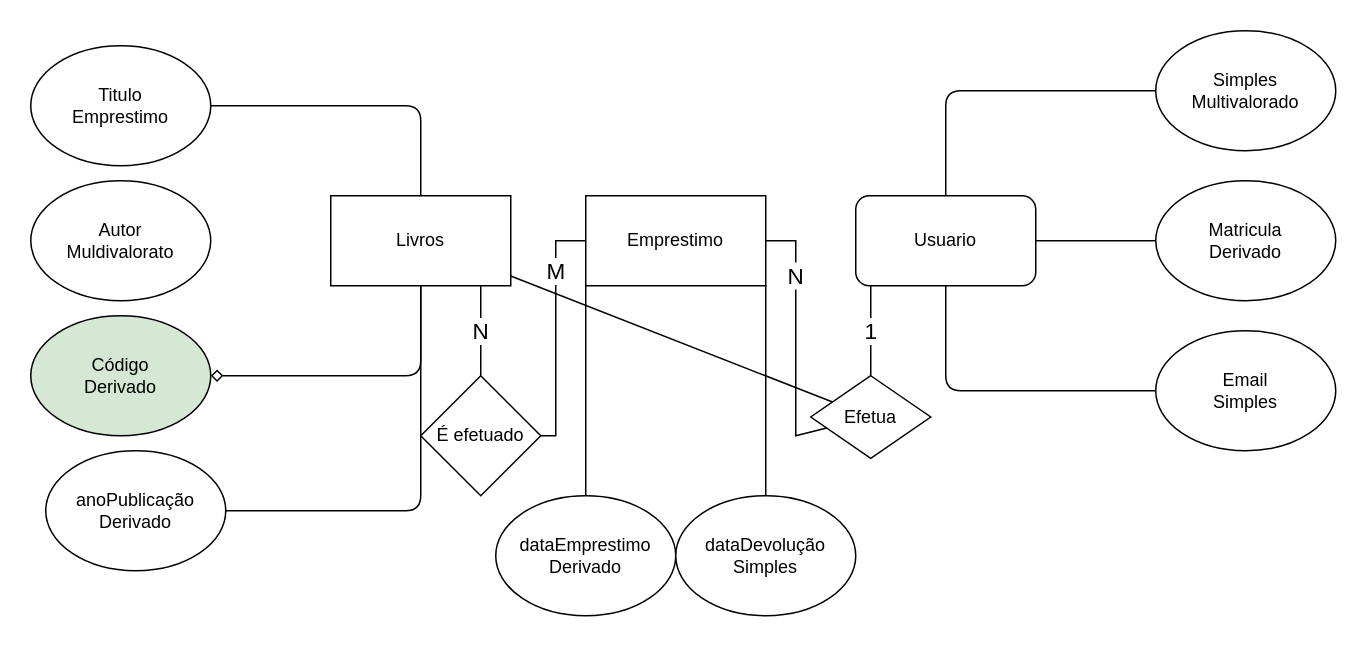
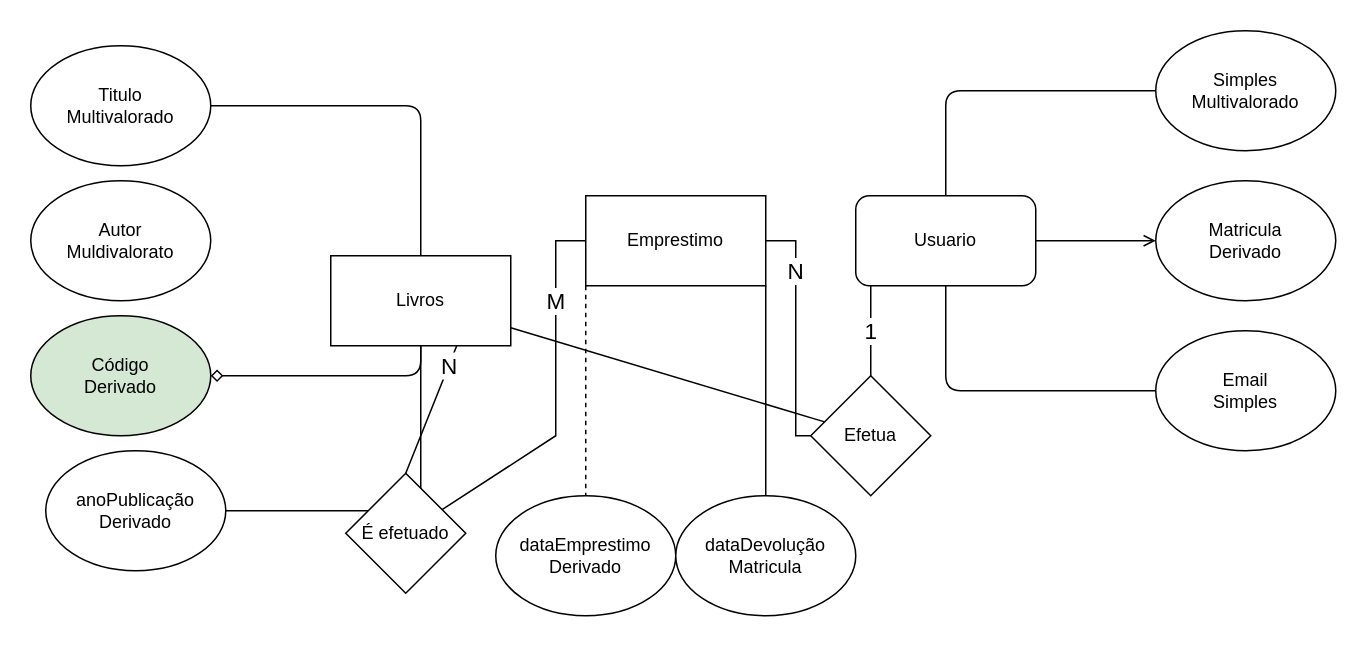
  <mxCell id="0" />
  <mxCell id="1" parent="0" />
- <mxCell id="2" style="edgeStyle=none;html=1;entryX=0.5;entryY=0;entryDx=0;entryDy=0;endArrow=none;endFill=0;" edge="1" parent="1" source="4" target="22"><mxGeometry relative="1" as="geometry"><Array as="points"><mxPoint x="390" y="190" /></Array></mxGeometry></mxCell>
+ <mxCell id="2" style="edgeStyle=none;html=1;entryX=0.5;entryY=0;entryDx=0;entryDy=0;endArrow=none;endFill=0;dashed=1;" edge="1" parent="1" source="4" target="22"><mxGeometry relative="1" as="geometry"><Array as="points"><mxPoint x="390" y="190" /></Array></mxGeometry></mxCell>
  <mxCell id="3" style="edgeStyle=none;html=1;entryX=0.5;entryY=0;entryDx=0;entryDy=0;endArrow=none;endFill=0;" edge="1" parent="1" source="4" target="23"><mxGeometry relative="1" as="geometry"><Array as="points"><mxPoint x="510" y="190" /></Array></mxGeometry></mxCell>
  <mxCell id="4" value="Emprestimo" style="rounded=0;whiteSpace=wrap;html=1;" vertex="1" parent="1"><mxGeometry x="390" y="130" width="120" height="60" as="geometry" /></mxCell>
- <mxCell id="5" style="edgeStyle=none;html=1;entryX=0;entryY=0.5;entryDx=0;entryDy=0;endArrow=none;endFill=0;" edge="1" parent="1" source="9" target="16"><mxGeometry relative="1" as="geometry" /></mxCell>
+ <mxCell id="5" style="edgeStyle=none;html=1;entryX=0;entryY=0.5;entryDx=0;entryDy=0;endArrow=open;endFill=0;" edge="1" parent="1" source="9" target="16"><mxGeometry relative="1" as="geometry" /></mxCell>
  <mxCell id="6" style="edgeStyle=none;html=1;entryX=0;entryY=0.5;entryDx=0;entryDy=0;endArrow=none;endFill=0;" edge="1" parent="1" source="9" target="17"><mxGeometry relative="1" as="geometry"><Array as="points"><mxPoint x="630" y="60" /></Array></mxGeometry></mxCell>
  <mxCell id="7" style="edgeStyle=none;html=1;entryX=0;entryY=0.5;entryDx=0;entryDy=0;endArrow=none;endFill=0;" edge="1" parent="1" source="9" target="25"><mxGeometry relative="1" as="geometry"><Array as="points"><mxPoint x="630" y="260" /></Array></mxGeometry></mxCell>
  <mxCell id="8" value="&lt;font style=&quot;font-size: 15px;&quot;&gt;1&lt;/font&gt;" style="edgeStyle=none;html=1;entryX=0.5;entryY=0;entryDx=0;entryDy=0;endArrow=none;endFill=0;" edge="1" parent="1" source="9" target="15"><mxGeometry relative="1" as="geometry"><Array as="points"><mxPoint x="580" y="190" /></Array></mxGeometry></mxCell>
  <mxCell id="9" value="Usuario" style="whiteSpace=wrap;html=1;rounded=1;" vertex="1" parent="1"><mxGeometry x="570" y="130" width="120" height="60" as="geometry" /></mxCell>
  <mxCell id="10" style="edgeStyle=none;html=1;entryX=1;entryY=0.5;entryDx=0;entryDy=0;endArrow=none;endFill=0;" edge="1" parent="1" source="14" target="21"><mxGeometry relative="1" as="geometry"><mxPoint x="150" y="90" as="targetPoint" /><Array as="points"><mxPoint x="280" y="70" /></Array></mxGeometry></mxCell>
  <mxCell id="11" style="edgeStyle=none;html=1;endArrow=none;endFill=0;" edge="1" parent="1" source="14" target="15"><mxGeometry relative="1" as="geometry"><mxPoint x="180" y="150" as="targetPoint" /></mxGeometry></mxCell>
  <mxCell id="12" style="edgeStyle=none;html=1;entryX=1;entryY=0.5;entryDx=0;entryDy=0;endArrow=diamond;endFill=0;" edge="1" parent="1" source="14" target="19"><mxGeometry relative="1" as="geometry"><Array as="points"><mxPoint x="280" y="250" /></Array></mxGeometry></mxCell>
  <mxCell id="13" value="&lt;font style=&quot;font-size: 15px;&quot;&gt;N&lt;/font&gt;" style="edgeStyle=none;html=1;entryX=0.5;entryY=0;entryDx=0;entryDy=0;rounded=0;curved=0;endArrow=none;endFill=0;" edge="1" parent="1" source="14" target="27"><mxGeometry relative="1" as="geometry"><Array as="points"><mxPoint x="320" y="190" /></Array></mxGeometry></mxCell>
- <mxCell id="14" value="Livros" style="rounded=0;whiteSpace=wrap;html=1;" vertex="1" parent="1"><mxGeometry x="220" y="130" width="120" height="60" as="geometry" /></mxCell>
- <mxCell id="15" value="Efetua" style="rhombus;whiteSpace=wrap;html=1;" vertex="1" parent="1"><mxGeometry x="540" y="250" width="80" height="55" as="geometry" /></mxCell>
+ <mxCell id="14" value="Livros" style="rounded=0;whiteSpace=wrap;html=1;" vertex="1" parent="1"><mxGeometry x="220" y="170" width="120" height="60" as="geometry" /></mxCell>
+ <mxCell id="15" value="Efetua" style="rhombus;whiteSpace=wrap;html=1;" vertex="1" parent="1"><mxGeometry x="540" y="250" width="80" height="80" as="geometry" /></mxCell>
  <mxCell id="16" value="Matricula&lt;div&gt;Derivado&lt;/div&gt;" style="ellipse;whiteSpace=wrap;html=1;" vertex="1" parent="1"><mxGeometry x="770" y="120" width="120" height="80" as="geometry" /></mxCell>
  <mxCell id="17" value="Simples&lt;div&gt;Multivalorado&lt;/div&gt;" style="ellipse;whiteSpace=wrap;html=1;" vertex="1" parent="1"><mxGeometry x="770" y="20" width="120" height="80" as="geometry" /></mxCell>
  <mxCell id="18" value="anoPublicação&lt;div&gt;Derivado&lt;/div&gt;" style="ellipse;whiteSpace=wrap;html=1;" vertex="1" parent="1"><mxGeometry x="30" y="300" width="120" height="80" as="geometry" /></mxCell>
  <mxCell id="19" value="Código&lt;div&gt;Derivado&lt;/div&gt;" style="ellipse;whiteSpace=wrap;html=1;fillColor=#d5e8d4;" vertex="1" parent="1"><mxGeometry x="20" y="210" width="120" height="80" as="geometry" /></mxCell>
  <mxCell id="20" value="Autor&lt;div&gt;Muldivalorato&lt;/div&gt;" style="ellipse;whiteSpace=wrap;html=1;" vertex="1" parent="1"><mxGeometry x="20" y="120" width="120" height="80" as="geometry" /></mxCell>
- <mxCell id="21" value="Titulo&lt;div&gt;Emprestimo&lt;/div&gt;" style="ellipse;whiteSpace=wrap;html=1;" vertex="1" parent="1"><mxGeometry x="20" y="30" width="120" height="80" as="geometry" /></mxCell>
+ <mxCell id="21" value="Titulo&lt;div&gt;Multivalorado&lt;/div&gt;" style="ellipse;whiteSpace=wrap;html=1;" vertex="1" parent="1"><mxGeometry x="20" y="30" width="120" height="80" as="geometry" /></mxCell>
  <mxCell id="22" value="dataEmprestimo&lt;div&gt;Derivado&lt;/div&gt;" style="ellipse;whiteSpace=wrap;html=1;" vertex="1" parent="1"><mxGeometry x="330" y="330" width="120" height="80" as="geometry" /></mxCell>
- <mxCell id="23" value="dataDevolução&lt;div&gt;Simples&lt;/div&gt;" style="ellipse;whiteSpace=wrap;html=1;" vertex="1" parent="1"><mxGeometry x="450" y="330" width="120" height="80" as="geometry" /></mxCell>
+ <mxCell id="23" value="dataDevolução&lt;div&gt;Matricula&lt;/div&gt;" style="ellipse;whiteSpace=wrap;html=1;" vertex="1" parent="1"><mxGeometry x="450" y="330" width="120" height="80" as="geometry" /></mxCell>
  <mxCell id="24" style="edgeStyle=none;html=1;entryX=1;entryY=0.5;entryDx=0;entryDy=0;endArrow=none;endFill=0;" edge="1" parent="1" source="14" target="18"><mxGeometry relative="1" as="geometry"><Array as="points"><mxPoint x="280" y="340" /></Array></mxGeometry></mxCell>
  <mxCell id="25" value="Email&lt;div&gt;Simples&lt;/div&gt;" style="ellipse;whiteSpace=wrap;html=1;" vertex="1" parent="1"><mxGeometry x="770" y="220" width="120" height="80" as="geometry" /></mxCell>
  <mxCell id="26" value="&lt;font style=&quot;font-size: 15px;&quot;&gt;M&lt;/font&gt;" style="edgeStyle=none;html=1;entryX=0;entryY=0.5;entryDx=0;entryDy=0;endArrow=none;endFill=0;rounded=0;curved=0;" edge="1" parent="1" source="27" target="4"><mxGeometry x="0.5" relative="1" as="geometry"><mxPoint x="390" y="380" as="targetPoint" /><Array as="points"><mxPoint x="370" y="290" /><mxPoint x="370" y="160" /></Array><mxPoint as="offset" /></mxGeometry></mxCell>
- <mxCell id="27" value="É efetuado" style="rhombus;whiteSpace=wrap;html=1;" vertex="1" parent="1"><mxGeometry x="280" y="250" width="80" height="80" as="geometry" /></mxCell>
+ <mxCell id="27" value="É efetuado" style="rhombus;whiteSpace=wrap;html=1;" vertex="1" parent="1"><mxGeometry x="230" y="315" width="80" height="80" as="geometry" /></mxCell>
  <mxCell id="28" value="&lt;font style=&quot;font-size: 15px;&quot;&gt;N&lt;/font&gt;" style="edgeStyle=none;html=1;entryX=1;entryY=0.5;entryDx=0;entryDy=0;endArrow=none;endFill=0;rounded=0;curved=0;" edge="1" parent="1" source="15" target="4"><mxGeometry x="0.5" relative="1" as="geometry"><Array as="points"><mxPoint x="530" y="290" /><mxPoint x="530" y="200" /><mxPoint x="530" y="160" /></Array><mxPoint as="offset" /></mxGeometry></mxCell>
